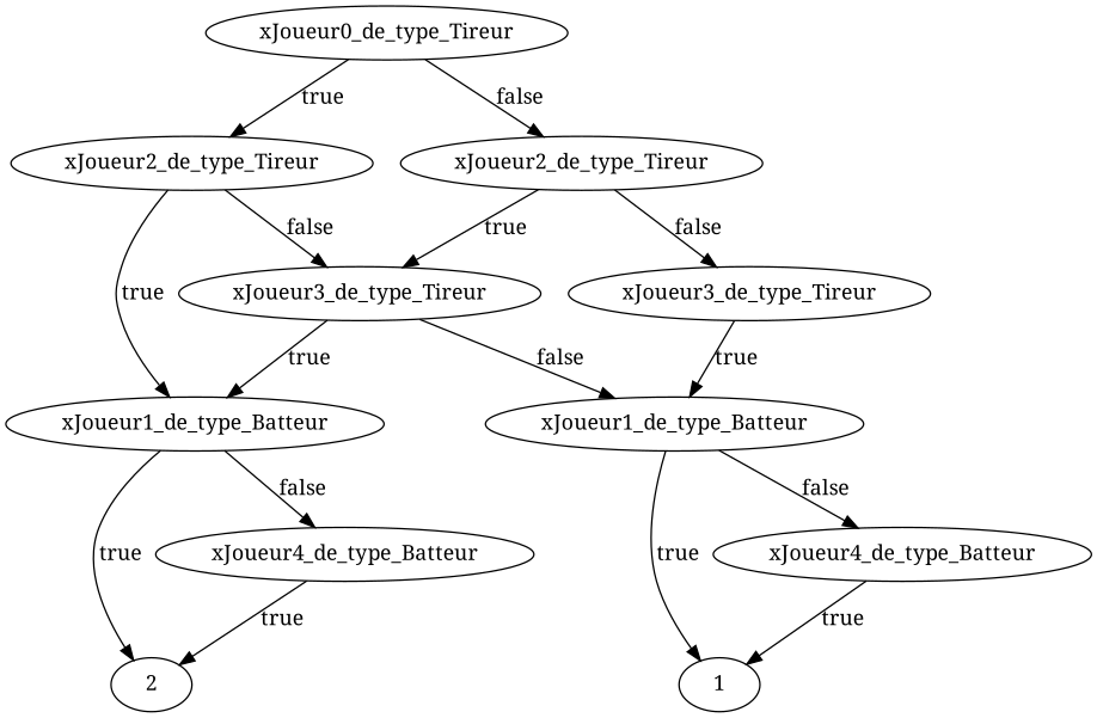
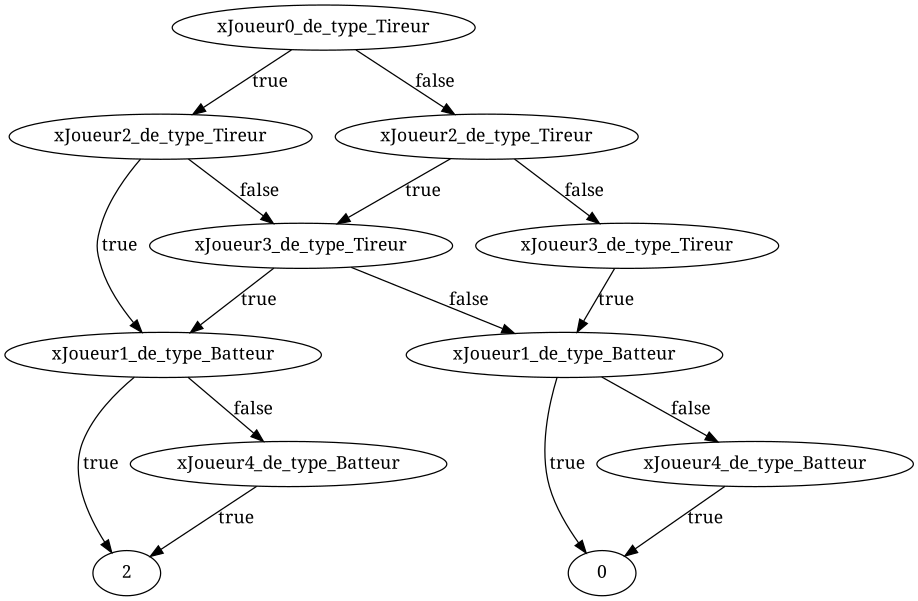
  digraph {
    fontname="Noto Serif"
    node [fontname="Noto Serif"]
    edge [fontname="Noto Serif"]
    n1 [label=xJoueur0_de_type_Tireur]
    n2 [label=xJoueur2_de_type_Tireur]
    n3 [label=xJoueur2_de_type_Tireur]
    n4 [label=xJoueur3_de_type_Tireur]
    n5 [label=xJoueur1_de_type_Batteur]
    n6 [label=xJoueur3_de_type_Tireur]
    n7 [label=xJoueur1_de_type_Batteur]
    n8 [label=2]
    n9 [label=xJoueur4_de_type_Batteur]
-   n10 [label=1]
+   n10 [label=0]
    n11 [label=xJoueur4_de_type_Batteur]
    n1 -> n2 [label=true]
    n1 -> n3 [label=false]
    n2 -> n4 [label=false]
    n2 -> n5 [label=true]
    n3 -> n4 [label=true]
    n3 -> n6 [label=false]
    n4 -> n5 [label=true]
    n4 -> n7 [label=false]
    n5 -> n8 [label=true]
    n5 -> n9 [label=false]
    n6 -> n7 [label=true]
    n7 -> n10 [label=true]
    n7 -> n11 [label=false]
    n9 -> n8 [label=true]
    n11 -> n10 [label=true]
  }
